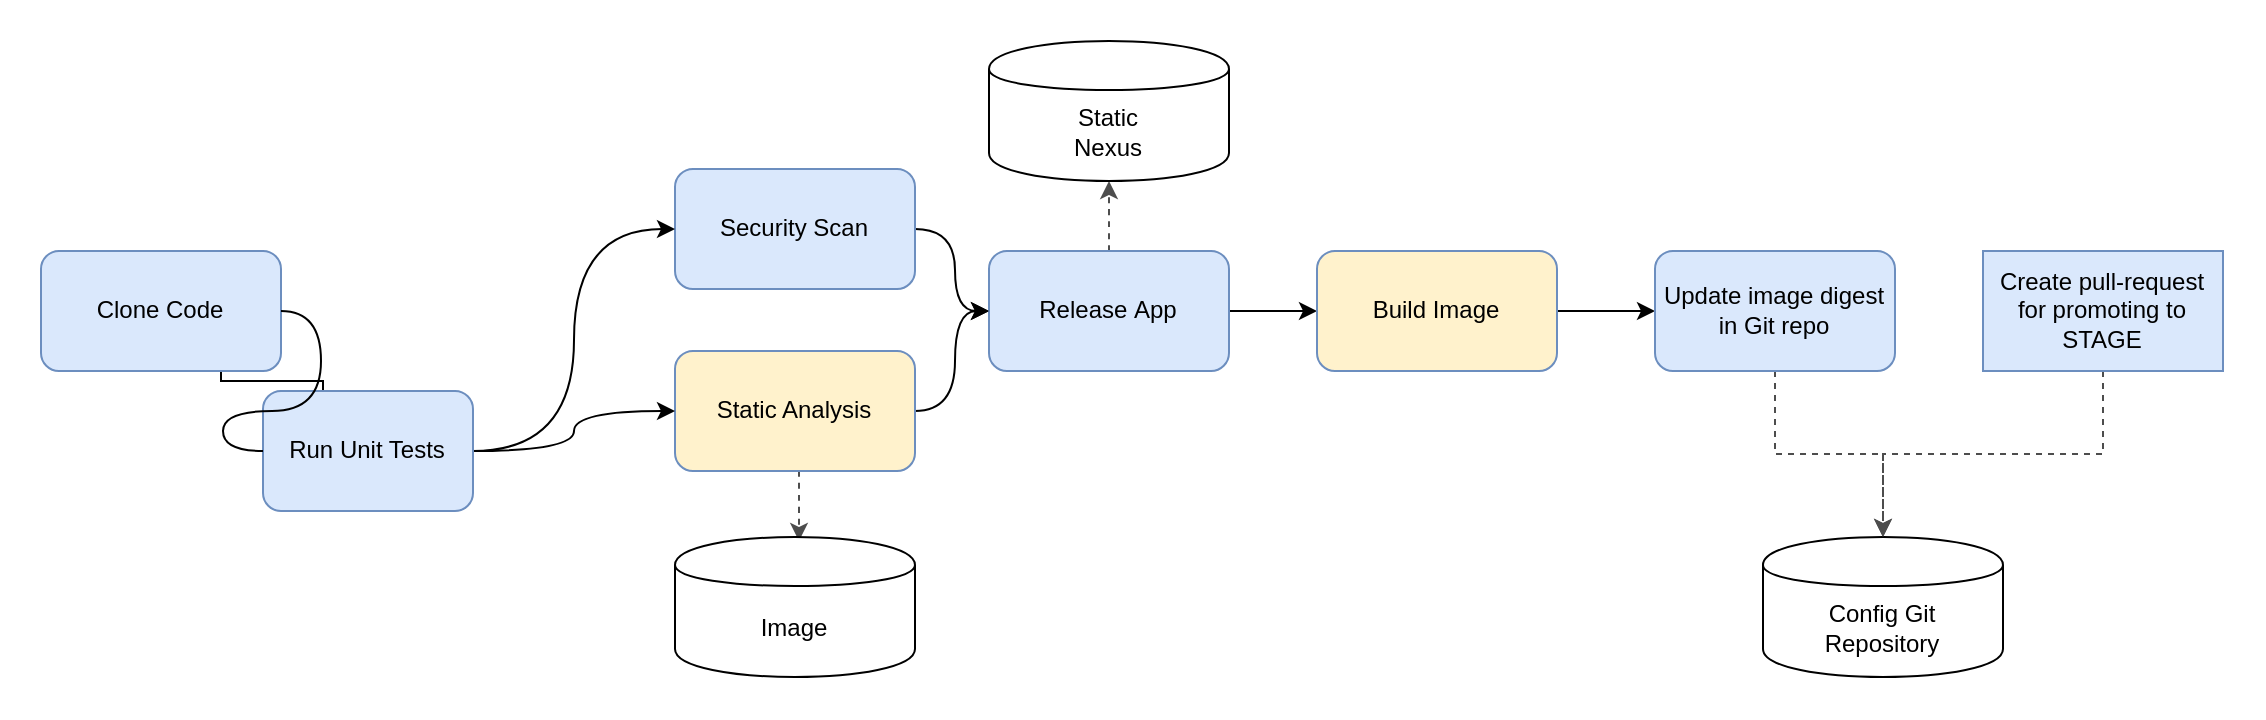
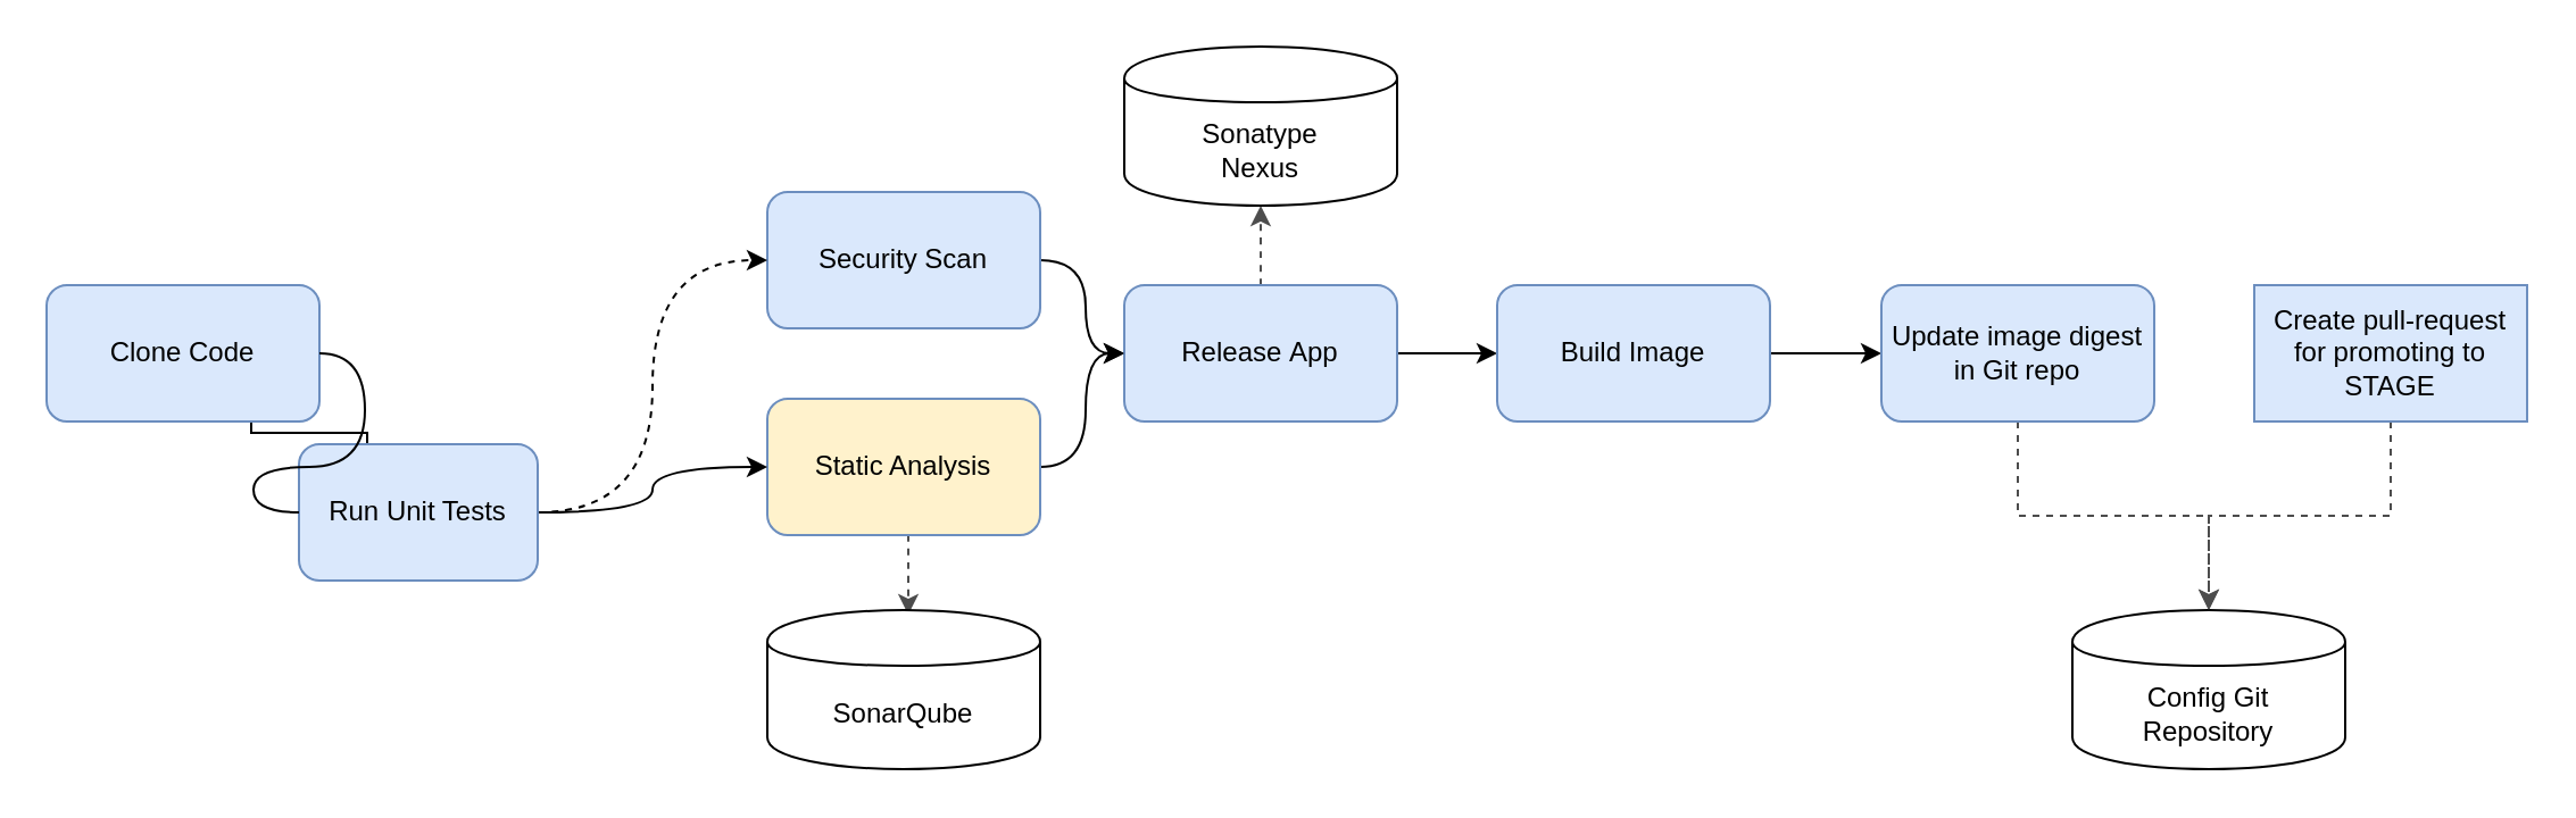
  <mxCell id="0" />
  <mxCell id="1" parent="0" />
  <mxCell id="2" style="edgeStyle=entityRelationEdgeStyle;rounded=0;orthogonalLoop=1;jettySize=auto;html=1;exitX=1;exitY=0.5;exitDx=0;exitDy=0;entryX=0;entryY=0.5;entryDx=0;entryDy=0;" parent="1" source="3" target="21" edge="1"><mxGeometry relative="1" as="geometry" /></mxCell>
  <mxCell id="3" value="Clone Code" style="rounded=1;whiteSpace=wrap;html=1;fillColor=#dae8fc;strokeColor=#6c8ebf;" parent="1" vertex="1"><mxGeometry x="20" y="125" width="120" height="60" as="geometry" /></mxCell>
  <mxCell id="4" style="edgeStyle=orthogonalEdgeStyle;curved=1;rounded=0;orthogonalLoop=1;jettySize=auto;html=1;exitX=0.5;exitY=0;exitDx=0;exitDy=0;entryX=0.5;entryY=1;entryDx=0;entryDy=0;dashed=1;strokeColor=#4D4D4D;" parent="1" source="7" target="11" edge="1"><mxGeometry relative="1" as="geometry"><mxPoint x="554" y="95" as="targetPoint" /></mxGeometry></mxCell>
  <mxCell id="5" style="edgeStyle=orthogonalEdgeStyle;curved=1;rounded=0;orthogonalLoop=1;jettySize=auto;html=1;entryX=0;entryY=0.5;entryDx=0;entryDy=0;" parent="1" source="15" target="7" edge="1"><mxGeometry relative="1" as="geometry" /></mxCell>
  <mxCell id="6" style="edgeStyle=orthogonalEdgeStyle;rounded=0;orthogonalLoop=1;jettySize=auto;html=1;exitX=1;exitY=0.5;exitDx=0;exitDy=0;entryX=0;entryY=0.5;entryDx=0;entryDy=0;" parent="1" source="7" target="14" edge="1"><mxGeometry relative="1" as="geometry" /></mxCell>
  <mxCell id="7" value="Release&amp;nbsp;App" style="rounded=1;whiteSpace=wrap;html=1;fillColor=#dae8fc;strokeColor=#6c8ebf;" parent="1" vertex="1"><mxGeometry x="494" y="125" width="120" height="60" as="geometry" /></mxCell>
  <mxCell id="8" style="edgeStyle=orthogonalEdgeStyle;curved=1;rounded=0;orthogonalLoop=1;jettySize=auto;html=1;exitX=0.5;exitY=1;exitDx=0;exitDy=0;entryX=0.5;entryY=0;entryDx=0;entryDy=0;dashed=1;strokeColor=#4D4D4D;" parent="1" edge="1"><mxGeometry relative="1" as="geometry"><mxPoint x="399" y="235" as="sourcePoint" /><mxPoint x="399" y="270" as="targetPoint" /></mxGeometry></mxCell>
  <mxCell id="9" style="edgeStyle=orthogonalEdgeStyle;curved=1;rounded=0;orthogonalLoop=1;jettySize=auto;html=1;exitX=1;exitY=0.5;exitDx=0;exitDy=0;entryX=0;entryY=0.5;entryDx=0;entryDy=0;" parent="1" source="10" target="7" edge="1"><mxGeometry relative="1" as="geometry"><mxPoint x="477" y="215" as="targetPoint" /></mxGeometry></mxCell>
  <mxCell id="10" value="Static Analysis" style="rounded=1;whiteSpace=wrap;html=1;fillColor=#fff2cc;strokeColor=#6c8ebf;" parent="1" vertex="1"><mxGeometry x="337" y="175" width="120" height="60" as="geometry" /></mxCell>
- <mxCell id="11" value="Static &lt;br&gt;Nexus" style="shape=cylinder;whiteSpace=wrap;html=1;boundedLbl=1;backgroundOutline=1;" parent="1" vertex="1"><mxGeometry x="494" y="20" width="120" height="70" as="geometry" /></mxCell>
- <mxCell id="12" value="Image" style="shape=cylinder;whiteSpace=wrap;html=1;boundedLbl=1;backgroundOutline=1;" parent="1" vertex="1"><mxGeometry x="337" y="268" width="120" height="70" as="geometry" /></mxCell>
+ <mxCell id="11" value="Sonatype &lt;br&gt;Nexus" style="shape=cylinder;whiteSpace=wrap;html=1;boundedLbl=1;backgroundOutline=1;" parent="1" vertex="1"><mxGeometry x="494" y="20" width="120" height="70" as="geometry" /></mxCell>
+ <mxCell id="12" value="SonarQube" style="shape=cylinder;whiteSpace=wrap;html=1;boundedLbl=1;backgroundOutline=1;" parent="1" vertex="1"><mxGeometry x="337" y="268" width="120" height="70" as="geometry" /></mxCell>
  <mxCell id="13" style="edgeStyle=orthogonalEdgeStyle;curved=1;rounded=0;orthogonalLoop=1;jettySize=auto;html=1;exitX=1;exitY=0.5;exitDx=0;exitDy=0;entryX=0;entryY=0.5;entryDx=0;entryDy=0;strokeColor=#000000;" parent="1" source="14" target="17" edge="1"><mxGeometry relative="1" as="geometry" /></mxCell>
- <mxCell id="14" value="Build Image&lt;br&gt;" style="rounded=1;whiteSpace=wrap;html=1;fillColor=#fff2cc;strokeColor=#6c8ebf;" parent="1" vertex="1"><mxGeometry x="658" y="125" width="120" height="60" as="geometry" /></mxCell>
+ <mxCell id="14" value="Build Image&lt;br&gt;" style="rounded=1;whiteSpace=wrap;html=1;fillColor=#dae8fc;strokeColor=#6c8ebf;" parent="1" vertex="1"><mxGeometry x="658" y="125" width="120" height="60" as="geometry" /></mxCell>
  <mxCell id="15" value="Security Scan" style="rounded=1;whiteSpace=wrap;html=1;fillColor=#dae8fc;strokeColor=#6c8ebf;" parent="1" vertex="1"><mxGeometry x="337" y="84" width="120" height="60" as="geometry" /></mxCell>
  <mxCell id="16" style="edgeStyle=orthogonalEdgeStyle;rounded=0;orthogonalLoop=1;jettySize=auto;html=1;exitX=0.5;exitY=1;exitDx=0;exitDy=0;entryX=0.5;entryY=0;entryDx=0;entryDy=0;dashed=1;strokeColor=#4D4D4D;" parent="1" source="17" target="18" edge="1"><mxGeometry relative="1" as="geometry" /></mxCell>
  <mxCell id="17" value="Update image digest in Git repo" style="rounded=1;whiteSpace=wrap;html=1;fillColor=#dae8fc;strokeColor=#6c8ebf;" parent="1" vertex="1"><mxGeometry x="827" y="125" width="120" height="60" as="geometry" /></mxCell>
- <mxCell id="18" value="Config Git&lt;br&gt;Repository" style="shape=cylinder;whiteSpace=wrap;html=1;boundedLbl=1;backgroundOutline=1;" parent="1" vertex="1"><mxGeometry x="881" y="268" width="120" height="70" as="geometry" /></mxCell>
- <mxCell id="19" style="edgeStyle=orthogonalEdgeStyle;orthogonalLoop=1;jettySize=auto;html=1;exitX=1;exitY=0.5;exitDx=0;exitDy=0;entryX=0;entryY=0.5;entryDx=0;entryDy=0;curved=1;" parent="1" source="21" target="15" edge="1"><mxGeometry relative="1" as="geometry" /></mxCell>
+ <mxCell id="18" value="Config Git&lt;br&gt;Repository" style="shape=cylinder;whiteSpace=wrap;html=1;boundedLbl=1;backgroundOutline=1;" parent="1" vertex="1"><mxGeometry x="911" y="268" width="120" height="70" as="geometry" /></mxCell>
+ <mxCell id="19" style="edgeStyle=orthogonalEdgeStyle;orthogonalLoop=1;jettySize=auto;html=1;exitX=1;exitY=0.5;exitDx=0;exitDy=0;entryX=0;entryY=0.5;entryDx=0;entryDy=0;curved=1;dashed=1;" parent="1" source="21" target="15" edge="1"><mxGeometry relative="1" as="geometry" /></mxCell>
  <mxCell id="20" style="edgeStyle=orthogonalEdgeStyle;orthogonalLoop=1;jettySize=auto;html=1;exitX=1;exitY=0.5;exitDx=0;exitDy=0;curved=1;" parent="1" source="21" target="10" edge="1"><mxGeometry relative="1" as="geometry" /></mxCell>
  <mxCell id="21" value="Run Unit Tests" style="rounded=1;whiteSpace=wrap;html=1;fillColor=#dae8fc;strokeColor=#6c8ebf;" parent="1" vertex="1"><mxGeometry x="131" y="195" width="105" height="60" as="geometry" /></mxCell>
  <mxCell id="22" value="" style="edgeStyle=orthogonalEdgeStyle;curved=1;rounded=0;orthogonalLoop=1;jettySize=auto;html=1;exitX=1;exitY=0.5;exitDx=0;exitDy=0;entryX=0;entryY=0.5;entryDx=0;entryDy=0;endArrow=none;" parent="1" source="3" target="21" edge="1"><mxGeometry relative="1" as="geometry"><mxPoint x="140" y="155" as="sourcePoint" /><mxPoint x="291" y="205" as="targetPoint" /></mxGeometry></mxCell>
  <mxCell id="23" style="edgeStyle=orthogonalEdgeStyle;rounded=0;orthogonalLoop=1;jettySize=auto;html=1;exitX=0.5;exitY=1;exitDx=0;exitDy=0;entryX=0.5;entryY=0;entryDx=0;entryDy=0;dashed=1;strokeColor=#4D4D4D;" parent="1" source="24" target="18" edge="1"><mxGeometry relative="1" as="geometry" /></mxCell>
  <mxCell id="24" value="Create pull-request for promoting to STAGE" style="whiteSpace=wrap;html=1;fillColor=#dae8fc;strokeColor=#6c8ebf;rounded=0;" parent="1" vertex="1"><mxGeometry x="991" y="125" width="120" height="60" as="geometry" /></mxCell>
